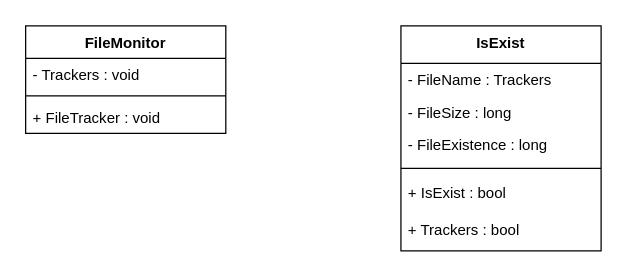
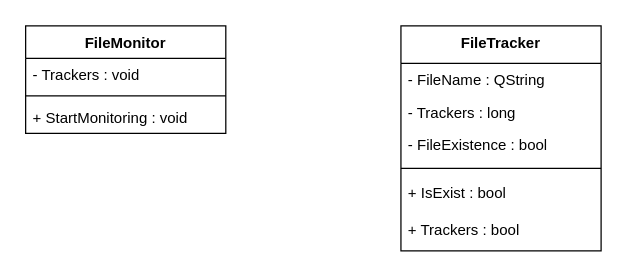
  <mxCell id="0" />
  <mxCell id="1" parent="0" />
  <mxCell id="2" value="FileMonitor" style="swimlane;fontStyle=1;align=center;verticalAlign=top;childLayout=stackLayout;horizontal=1;startSize=26;horizontalStack=0;resizeParent=1;resizeParentMax=0;resizeLast=0;collapsible=1;marginBottom=0;whiteSpace=wrap;html=1;" vertex="1" parent="1"><mxGeometry x="20" y="20" width="160" height="86" as="geometry"><mxRectangle x="190" y="130" width="100" height="30" as="alternateBounds" /></mxGeometry></mxCell>
  <mxCell id="3" value="- Trackers : void" style="text;strokeColor=none;fillColor=none;align=left;verticalAlign=top;spacingLeft=4;spacingRight=4;overflow=hidden;rotatable=0;points=[[0,0.5],[1,0.5]];portConstraint=eastwest;whiteSpace=wrap;html=1;" vertex="1" parent="2"><mxGeometry y="26" width="160" height="26" as="geometry" /></mxCell>
  <mxCell id="4" value="" style="line;strokeWidth=1;fillColor=none;align=left;verticalAlign=middle;spacingTop=-1;spacingLeft=3;spacingRight=3;rotatable=0;labelPosition=right;points=[];portConstraint=eastwest;strokeColor=inherit;" vertex="1" parent="2"><mxGeometry y="52" width="160" height="8" as="geometry" /></mxCell>
- <mxCell id="5" value="+ FileTracker : void" style="text;strokeColor=none;fillColor=none;align=left;verticalAlign=top;spacingLeft=4;spacingRight=4;overflow=hidden;rotatable=0;points=[[0,0.5],[1,0.5]];portConstraint=eastwest;whiteSpace=wrap;html=1;" vertex="1" parent="2"><mxGeometry y="60" width="160" height="26" as="geometry" /></mxCell>
- <mxCell id="6" value="IsExist" style="swimlane;fontStyle=1;align=center;verticalAlign=top;childLayout=stackLayout;horizontal=1;startSize=30;horizontalStack=0;resizeParent=1;resizeParentMax=0;resizeLast=0;collapsible=1;marginBottom=0;whiteSpace=wrap;html=1;swimlaneLine=1;" vertex="1" parent="1"><mxGeometry x="320" y="20" width="160" height="180" as="geometry" /></mxCell>
- <mxCell id="7" value="- FileName : Trackers" style="text;strokeColor=none;fillColor=none;align=left;verticalAlign=top;spacingLeft=4;spacingRight=4;overflow=hidden;rotatable=0;points=[[0,0.5],[1,0.5]];portConstraint=eastwest;whiteSpace=wrap;html=1;" vertex="1" parent="6"><mxGeometry y="30" width="160" height="26" as="geometry" /></mxCell>
- <mxCell id="8" value="- FileSize : long" style="text;strokeColor=none;fillColor=none;align=left;verticalAlign=top;spacingLeft=4;spacingRight=4;overflow=hidden;rotatable=0;points=[[0,0.5],[1,0.5]];portConstraint=eastwest;whiteSpace=wrap;html=1;" vertex="1" parent="6"><mxGeometry y="56" width="160" height="26" as="geometry" /></mxCell>
- <mxCell id="9" value="- FileExistence : long" style="text;strokeColor=none;fillColor=none;align=left;verticalAlign=top;spacingLeft=4;spacingRight=4;overflow=hidden;rotatable=0;points=[[0,0.5],[1,0.5]];portConstraint=eastwest;whiteSpace=wrap;html=1;" vertex="1" parent="6"><mxGeometry y="82" width="160" height="26" as="geometry" /></mxCell>
+ <mxCell id="5" value="+ StartMonitoring : void" style="text;strokeColor=none;fillColor=none;align=left;verticalAlign=top;spacingLeft=4;spacingRight=4;overflow=hidden;rotatable=0;points=[[0,0.5],[1,0.5]];portConstraint=eastwest;whiteSpace=wrap;html=1;" vertex="1" parent="2"><mxGeometry y="60" width="160" height="26" as="geometry" /></mxCell>
+ <mxCell id="6" value="FileTracker" style="swimlane;fontStyle=1;align=center;verticalAlign=top;childLayout=stackLayout;horizontal=1;startSize=30;horizontalStack=0;resizeParent=1;resizeParentMax=0;resizeLast=0;collapsible=1;marginBottom=0;whiteSpace=wrap;html=1;swimlaneLine=1;" vertex="1" parent="1"><mxGeometry x="320" y="20" width="160" height="180" as="geometry" /></mxCell>
+ <mxCell id="7" value="- FileName : QString" style="text;strokeColor=none;fillColor=none;align=left;verticalAlign=top;spacingLeft=4;spacingRight=4;overflow=hidden;rotatable=0;points=[[0,0.5],[1,0.5]];portConstraint=eastwest;whiteSpace=wrap;html=1;" vertex="1" parent="6"><mxGeometry y="30" width="160" height="26" as="geometry" /></mxCell>
+ <mxCell id="8" value="- Trackers : long" style="text;strokeColor=none;fillColor=none;align=left;verticalAlign=top;spacingLeft=4;spacingRight=4;overflow=hidden;rotatable=0;points=[[0,0.5],[1,0.5]];portConstraint=eastwest;whiteSpace=wrap;html=1;" vertex="1" parent="6"><mxGeometry y="56" width="160" height="26" as="geometry" /></mxCell>
+ <mxCell id="9" value="- FileExistence : bool" style="text;strokeColor=none;fillColor=none;align=left;verticalAlign=top;spacingLeft=4;spacingRight=4;overflow=hidden;rotatable=0;points=[[0,0.5],[1,0.5]];portConstraint=eastwest;whiteSpace=wrap;html=1;" vertex="1" parent="6"><mxGeometry y="82" width="160" height="26" as="geometry" /></mxCell>
  <mxCell id="10" value="" style="line;strokeWidth=1;fillColor=none;align=left;verticalAlign=middle;spacingTop=-1;spacingLeft=3;spacingRight=3;rotatable=0;labelPosition=right;points=[];portConstraint=eastwest;strokeColor=inherit;" vertex="1" parent="6"><mxGeometry y="108" width="160" height="12" as="geometry" /></mxCell>
  <mxCell id="11" value="+ IsExist : bool" style="text;strokeColor=none;fillColor=none;align=left;verticalAlign=top;spacingLeft=4;spacingRight=4;overflow=hidden;rotatable=0;points=[[0,0.5],[1,0.5]];portConstraint=eastwest;whiteSpace=wrap;html=1;" vertex="1" parent="6"><mxGeometry y="120" width="160" height="30" as="geometry" /></mxCell>
  <mxCell id="12" value="+ Trackers : bool" style="text;strokeColor=none;fillColor=none;align=left;verticalAlign=top;spacingLeft=4;spacingRight=4;overflow=hidden;rotatable=0;points=[[0,0.5],[1,0.5]];portConstraint=eastwest;whiteSpace=wrap;html=1;" vertex="1" parent="6"><mxGeometry y="150" width="160" height="30" as="geometry" /></mxCell>
